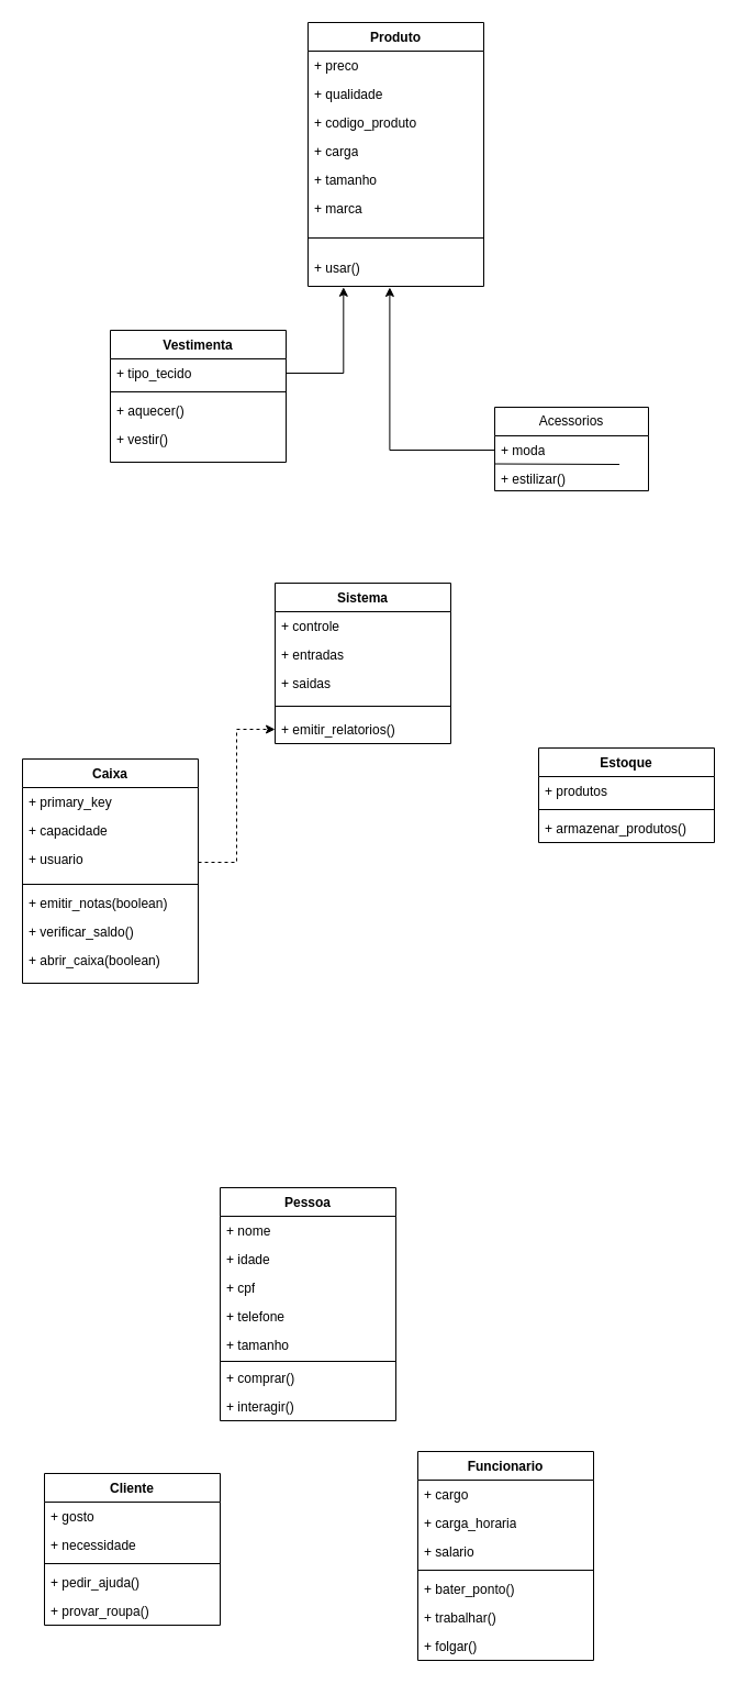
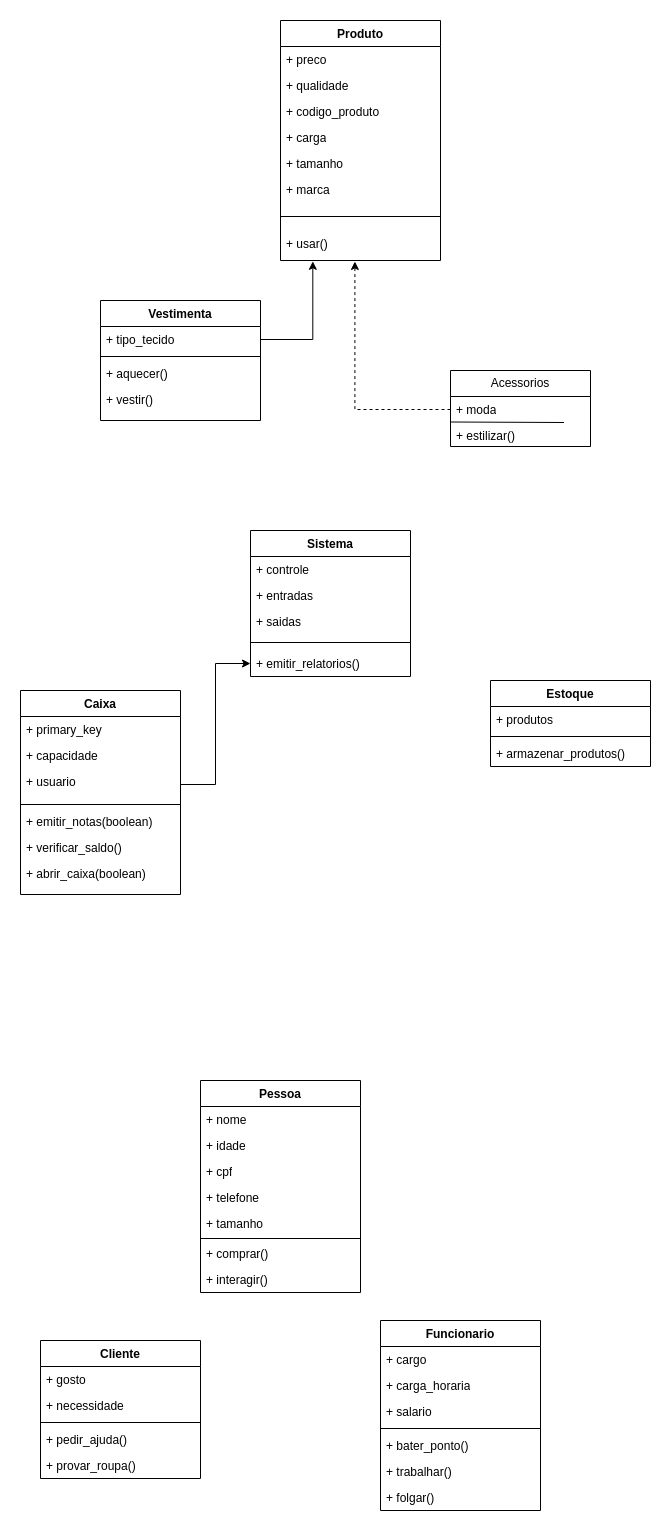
  <mxCell id="0" />
  <mxCell id="1" parent="0" />
  <mxCell id="2" value="Produto" style="swimlane;fontStyle=1;align=center;verticalAlign=top;childLayout=stackLayout;horizontal=1;startSize=26;horizontalStack=0;resizeParent=1;resizeParentMax=0;resizeLast=0;collapsible=1;marginBottom=0;whiteSpace=wrap;html=1;" vertex="1" parent="1"><mxGeometry x="280" y="20" width="160" height="240" as="geometry" /></mxCell>
  <mxCell id="3" value="+ preco" style="text;strokeColor=none;fillColor=none;align=left;verticalAlign=top;spacingLeft=4;spacingRight=4;overflow=hidden;rotatable=0;points=[[0,0.5],[1,0.5]];portConstraint=eastwest;whiteSpace=wrap;html=1;" vertex="1" parent="2"><mxGeometry y="26" width="160" height="26" as="geometry" /></mxCell>
  <mxCell id="4" value="+ qualidade" style="text;strokeColor=none;fillColor=none;align=left;verticalAlign=top;spacingLeft=4;spacingRight=4;overflow=hidden;rotatable=0;points=[[0,0.5],[1,0.5]];portConstraint=eastwest;whiteSpace=wrap;html=1;" vertex="1" parent="2"><mxGeometry y="52" width="160" height="26" as="geometry" /></mxCell>
  <mxCell id="5" value="+ codigo_produto" style="text;strokeColor=none;fillColor=none;align=left;verticalAlign=top;spacingLeft=4;spacingRight=4;overflow=hidden;rotatable=0;points=[[0,0.5],[1,0.5]];portConstraint=eastwest;whiteSpace=wrap;html=1;" vertex="1" parent="2"><mxGeometry y="78" width="160" height="26" as="geometry" /></mxCell>
  <mxCell id="6" value="+ carga" style="text;strokeColor=none;fillColor=none;align=left;verticalAlign=top;spacingLeft=4;spacingRight=4;overflow=hidden;rotatable=0;points=[[0,0.5],[1,0.5]];portConstraint=eastwest;whiteSpace=wrap;html=1;" vertex="1" parent="2"><mxGeometry y="104" width="160" height="26" as="geometry" /></mxCell>
  <mxCell id="7" value="+ tamanho" style="text;strokeColor=none;fillColor=none;align=left;verticalAlign=top;spacingLeft=4;spacingRight=4;overflow=hidden;rotatable=0;points=[[0,0.5],[1,0.5]];portConstraint=eastwest;whiteSpace=wrap;html=1;" vertex="1" parent="2"><mxGeometry y="130" width="160" height="26" as="geometry" /></mxCell>
  <mxCell id="8" value="+ marca" style="text;strokeColor=none;fillColor=none;align=left;verticalAlign=top;spacingLeft=4;spacingRight=4;overflow=hidden;rotatable=0;points=[[0,0.5],[1,0.5]];portConstraint=eastwest;whiteSpace=wrap;html=1;" vertex="1" parent="2"><mxGeometry y="156" width="160" height="26" as="geometry" /></mxCell>
  <mxCell id="9" value="" style="line;strokeWidth=1;fillColor=none;align=left;verticalAlign=middle;spacingTop=-1;spacingLeft=3;spacingRight=3;rotatable=0;labelPosition=right;points=[];portConstraint=eastwest;strokeColor=inherit;" vertex="1" parent="2"><mxGeometry y="182" width="160" height="28" as="geometry" /></mxCell>
  <mxCell id="10" value="+ usar()" style="text;strokeColor=none;fillColor=none;align=left;verticalAlign=top;spacingLeft=4;spacingRight=4;overflow=hidden;rotatable=0;points=[[0,0.5],[1,0.5]];portConstraint=eastwest;whiteSpace=wrap;html=1;" vertex="1" parent="2"><mxGeometry y="210" width="160" height="30" as="geometry" /></mxCell>
  <mxCell id="11" value="Vestimenta" style="swimlane;fontStyle=1;align=center;verticalAlign=top;childLayout=stackLayout;horizontal=1;startSize=26;horizontalStack=0;resizeParent=1;resizeParentMax=0;resizeLast=0;collapsible=1;marginBottom=0;whiteSpace=wrap;html=1;" vertex="1" parent="1"><mxGeometry x="100" y="300" width="160" height="120" as="geometry" /></mxCell>
  <mxCell id="12" value="+ tipo_tecido" style="text;strokeColor=none;fillColor=none;align=left;verticalAlign=top;spacingLeft=4;spacingRight=4;overflow=hidden;rotatable=0;points=[[0,0.5],[1,0.5]];portConstraint=eastwest;whiteSpace=wrap;html=1;" vertex="1" parent="11"><mxGeometry y="26" width="160" height="26" as="geometry" /></mxCell>
  <mxCell id="13" value="" style="line;strokeWidth=1;fillColor=none;align=left;verticalAlign=middle;spacingTop=-1;spacingLeft=3;spacingRight=3;rotatable=0;labelPosition=right;points=[];portConstraint=eastwest;strokeColor=inherit;" vertex="1" parent="11"><mxGeometry y="52" width="160" height="8" as="geometry" /></mxCell>
  <mxCell id="14" value="+ aquecer()" style="text;strokeColor=none;fillColor=none;align=left;verticalAlign=top;spacingLeft=4;spacingRight=4;overflow=hidden;rotatable=0;points=[[0,0.5],[1,0.5]];portConstraint=eastwest;whiteSpace=wrap;html=1;" vertex="1" parent="11"><mxGeometry y="60" width="160" height="26" as="geometry" /></mxCell>
  <mxCell id="15" value="+ vestir()" style="text;strokeColor=none;fillColor=none;align=left;verticalAlign=top;spacingLeft=4;spacingRight=4;overflow=hidden;rotatable=0;points=[[0,0.5],[1,0.5]];portConstraint=eastwest;whiteSpace=wrap;html=1;" vertex="1" parent="11"><mxGeometry y="86" width="160" height="34" as="geometry" /></mxCell>
  <mxCell id="16" value="Acessorios" style="swimlane;fontStyle=0;childLayout=stackLayout;horizontal=1;startSize=26;fillColor=none;horizontalStack=0;resizeParent=1;resizeParentMax=0;resizeLast=0;collapsible=1;marginBottom=0;whiteSpace=wrap;html=1;" vertex="1" parent="1"><mxGeometry x="450" y="370" width="140" height="76" as="geometry" /></mxCell>
  <mxCell id="17" value="+ moda" style="text;strokeColor=none;fillColor=none;align=left;verticalAlign=top;spacingLeft=4;spacingRight=4;overflow=hidden;rotatable=0;points=[[0,0.5],[1,0.5]];portConstraint=eastwest;whiteSpace=wrap;html=1;" vertex="1" parent="16"><mxGeometry y="26" width="140" height="26" as="geometry" /></mxCell>
  <mxCell id="18" value="" style="endArrow=none;html=1;rounded=0;entryX=0.811;entryY=1;entryDx=0;entryDy=0;entryPerimeter=0;" edge="1" parent="16" target="17"><mxGeometry width="50" height="50" relative="1" as="geometry"><mxPoint y="51.5" as="sourcePoint" /><mxPoint x="100" y="51.5" as="targetPoint" /></mxGeometry></mxCell>
  <mxCell id="19" value="+ estilizar()" style="text;strokeColor=none;fillColor=none;align=left;verticalAlign=top;spacingLeft=4;spacingRight=4;overflow=hidden;rotatable=0;points=[[0,0.5],[1,0.5]];portConstraint=eastwest;whiteSpace=wrap;html=1;" vertex="1" parent="16"><mxGeometry y="52" width="140" height="24" as="geometry" /></mxCell>
  <mxCell id="20" style="edgeStyle=orthogonalEdgeStyle;rounded=0;orthogonalLoop=1;jettySize=auto;html=1;exitX=1;exitY=0.5;exitDx=0;exitDy=0;entryX=0.202;entryY=1.027;entryDx=0;entryDy=0;entryPerimeter=0;" edge="1" parent="1" source="12" target="10"><mxGeometry relative="1" as="geometry"><mxPoint x="390" y="730" as="targetPoint" /></mxGeometry></mxCell>
  <mxCell id="21" value="Sistema" style="swimlane;fontStyle=1;align=center;verticalAlign=top;childLayout=stackLayout;horizontal=1;startSize=26;horizontalStack=0;resizeParent=1;resizeParentMax=0;resizeLast=0;collapsible=1;marginBottom=0;whiteSpace=wrap;html=1;" vertex="1" parent="1"><mxGeometry x="250" y="530" width="160" height="146" as="geometry" /></mxCell>
  <mxCell id="22" value="+ controle" style="text;strokeColor=none;fillColor=none;align=left;verticalAlign=top;spacingLeft=4;spacingRight=4;overflow=hidden;rotatable=0;points=[[0,0.5],[1,0.5]];portConstraint=eastwest;whiteSpace=wrap;html=1;" vertex="1" parent="21"><mxGeometry y="26" width="160" height="26" as="geometry" /></mxCell>
  <mxCell id="23" value="+ entradas" style="text;strokeColor=none;fillColor=none;align=left;verticalAlign=top;spacingLeft=4;spacingRight=4;overflow=hidden;rotatable=0;points=[[0,0.5],[1,0.5]];portConstraint=eastwest;whiteSpace=wrap;html=1;" vertex="1" parent="21"><mxGeometry y="52" width="160" height="26" as="geometry" /></mxCell>
  <mxCell id="24" value="+ saidas" style="text;strokeColor=none;fillColor=none;align=left;verticalAlign=top;spacingLeft=4;spacingRight=4;overflow=hidden;rotatable=0;points=[[0,0.5],[1,0.5]];portConstraint=eastwest;whiteSpace=wrap;html=1;" vertex="1" parent="21"><mxGeometry y="78" width="160" height="26" as="geometry" /></mxCell>
  <mxCell id="25" value="" style="line;strokeWidth=1;fillColor=none;align=left;verticalAlign=middle;spacingTop=-1;spacingLeft=3;spacingRight=3;rotatable=0;labelPosition=right;points=[];portConstraint=eastwest;strokeColor=inherit;" vertex="1" parent="21"><mxGeometry y="104" width="160" height="16" as="geometry" /></mxCell>
  <mxCell id="26" value="+ emitir_relatorios()" style="text;strokeColor=none;fillColor=none;align=left;verticalAlign=top;spacingLeft=4;spacingRight=4;overflow=hidden;rotatable=0;points=[[0,0.5],[1,0.5]];portConstraint=eastwest;whiteSpace=wrap;html=1;" vertex="1" parent="21"><mxGeometry y="120" width="160" height="26" as="geometry" /></mxCell>
  <mxCell id="27" value="Caixa" style="swimlane;fontStyle=1;align=center;verticalAlign=top;childLayout=stackLayout;horizontal=1;startSize=26;horizontalStack=0;resizeParent=1;resizeParentMax=0;resizeLast=0;collapsible=1;marginBottom=0;whiteSpace=wrap;html=1;" vertex="1" parent="1"><mxGeometry x="20" y="690" width="160" height="204" as="geometry" /></mxCell>
  <mxCell id="28" value="+ primary_key" style="text;strokeColor=none;fillColor=none;align=left;verticalAlign=top;spacingLeft=4;spacingRight=4;overflow=hidden;rotatable=0;points=[[0,0.5],[1,0.5]];portConstraint=eastwest;whiteSpace=wrap;html=1;" vertex="1" parent="27"><mxGeometry y="26" width="160" height="26" as="geometry" /></mxCell>
  <mxCell id="29" value="+ capacidade" style="text;strokeColor=none;fillColor=none;align=left;verticalAlign=top;spacingLeft=4;spacingRight=4;overflow=hidden;rotatable=0;points=[[0,0.5],[1,0.5]];portConstraint=eastwest;whiteSpace=wrap;html=1;" vertex="1" parent="27"><mxGeometry y="52" width="160" height="26" as="geometry" /></mxCell>
  <mxCell id="30" value="+ usuario" style="text;strokeColor=none;fillColor=none;align=left;verticalAlign=top;spacingLeft=4;spacingRight=4;overflow=hidden;rotatable=0;points=[[0,0.5],[1,0.5]];portConstraint=eastwest;whiteSpace=wrap;html=1;" vertex="1" parent="27"><mxGeometry y="78" width="160" height="32" as="geometry" /></mxCell>
  <mxCell id="31" value="" style="line;strokeWidth=1;fillColor=none;align=left;verticalAlign=middle;spacingTop=-1;spacingLeft=3;spacingRight=3;rotatable=0;labelPosition=right;points=[];portConstraint=eastwest;strokeColor=inherit;" vertex="1" parent="27"><mxGeometry y="110" width="160" height="8" as="geometry" /></mxCell>
  <mxCell id="32" value="+ emitir_notas(boolean)" style="text;strokeColor=none;fillColor=none;align=left;verticalAlign=top;spacingLeft=4;spacingRight=4;overflow=hidden;rotatable=0;points=[[0,0.5],[1,0.5]];portConstraint=eastwest;whiteSpace=wrap;html=1;" vertex="1" parent="27"><mxGeometry y="118" width="160" height="26" as="geometry" /></mxCell>
  <mxCell id="33" value="+ verificar_saldo()" style="text;strokeColor=none;fillColor=none;align=left;verticalAlign=top;spacingLeft=4;spacingRight=4;overflow=hidden;rotatable=0;points=[[0,0.5],[1,0.5]];portConstraint=eastwest;whiteSpace=wrap;html=1;" vertex="1" parent="27"><mxGeometry y="144" width="160" height="26" as="geometry" /></mxCell>
  <mxCell id="34" value="+ abrir_caixa(boolean)" style="text;strokeColor=none;fillColor=none;align=left;verticalAlign=top;spacingLeft=4;spacingRight=4;overflow=hidden;rotatable=0;points=[[0,0.5],[1,0.5]];portConstraint=eastwest;whiteSpace=wrap;html=1;" vertex="1" parent="27"><mxGeometry y="170" width="160" height="34" as="geometry" /></mxCell>
  <mxCell id="35" value="Estoque" style="swimlane;fontStyle=1;align=center;verticalAlign=top;childLayout=stackLayout;horizontal=1;startSize=26;horizontalStack=0;resizeParent=1;resizeParentMax=0;resizeLast=0;collapsible=1;marginBottom=0;whiteSpace=wrap;html=1;" vertex="1" parent="1"><mxGeometry x="490" y="680" width="160" height="86" as="geometry" /></mxCell>
  <mxCell id="36" value="+ produtos" style="text;strokeColor=none;fillColor=none;align=left;verticalAlign=top;spacingLeft=4;spacingRight=4;overflow=hidden;rotatable=0;points=[[0,0.5],[1,0.5]];portConstraint=eastwest;whiteSpace=wrap;html=1;" vertex="1" parent="35"><mxGeometry y="26" width="160" height="26" as="geometry" /></mxCell>
  <mxCell id="37" value="" style="line;strokeWidth=1;fillColor=none;align=left;verticalAlign=middle;spacingTop=-1;spacingLeft=3;spacingRight=3;rotatable=0;labelPosition=right;points=[];portConstraint=eastwest;strokeColor=inherit;" vertex="1" parent="35"><mxGeometry y="52" width="160" height="8" as="geometry" /></mxCell>
  <mxCell id="38" value="+ armazenar_produtos()" style="text;strokeColor=none;fillColor=none;align=left;verticalAlign=top;spacingLeft=4;spacingRight=4;overflow=hidden;rotatable=0;points=[[0,0.5],[1,0.5]];portConstraint=eastwest;whiteSpace=wrap;html=1;" vertex="1" parent="35"><mxGeometry y="60" width="160" height="26" as="geometry" /></mxCell>
- <mxCell id="39" style="edgeStyle=orthogonalEdgeStyle;rounded=0;orthogonalLoop=1;jettySize=auto;html=1;entryX=0.465;entryY=1.033;entryDx=0;entryDy=0;entryPerimeter=0;" edge="1" parent="1" source="17" target="10"><mxGeometry relative="1" as="geometry" /></mxCell>
- <mxCell id="40" style="edgeStyle=orthogonalEdgeStyle;rounded=0;orthogonalLoop=1;jettySize=auto;html=1;dashed=1;" edge="1" parent="1" source="30" target="26"><mxGeometry relative="1" as="geometry" /></mxCell>
+ <mxCell id="39" style="edgeStyle=orthogonalEdgeStyle;rounded=0;orthogonalLoop=1;jettySize=auto;html=1;entryX=0.465;entryY=1.033;entryDx=0;entryDy=0;entryPerimeter=0;dashed=1;" edge="1" parent="1" source="17" target="10"><mxGeometry relative="1" as="geometry" /></mxCell>
+ <mxCell id="40" style="edgeStyle=orthogonalEdgeStyle;rounded=0;orthogonalLoop=1;jettySize=auto;html=1;" edge="1" parent="1" source="30" target="26"><mxGeometry relative="1" as="geometry" /></mxCell>
  <mxCell id="41" value="Pessoa" style="swimlane;fontStyle=1;align=center;verticalAlign=top;childLayout=stackLayout;horizontal=1;startSize=26;horizontalStack=0;resizeParent=1;resizeParentMax=0;resizeLast=0;collapsible=1;marginBottom=0;whiteSpace=wrap;html=1;" vertex="1" parent="1"><mxGeometry x="200" y="1080" width="160" height="212" as="geometry" /></mxCell>
  <mxCell id="42" value="+ nome&amp;nbsp;" style="text;strokeColor=none;fillColor=none;align=left;verticalAlign=top;spacingLeft=4;spacingRight=4;overflow=hidden;rotatable=0;points=[[0,0.5],[1,0.5]];portConstraint=eastwest;whiteSpace=wrap;html=1;" vertex="1" parent="41"><mxGeometry y="26" width="160" height="26" as="geometry" /></mxCell>
  <mxCell id="43" value="+ idade" style="text;strokeColor=none;fillColor=none;align=left;verticalAlign=top;spacingLeft=4;spacingRight=4;overflow=hidden;rotatable=0;points=[[0,0.5],[1,0.5]];portConstraint=eastwest;whiteSpace=wrap;html=1;" vertex="1" parent="41"><mxGeometry y="52" width="160" height="26" as="geometry" /></mxCell>
  <mxCell id="44" value="+ cpf" style="text;strokeColor=none;fillColor=none;align=left;verticalAlign=top;spacingLeft=4;spacingRight=4;overflow=hidden;rotatable=0;points=[[0,0.5],[1,0.5]];portConstraint=eastwest;whiteSpace=wrap;html=1;" vertex="1" parent="41"><mxGeometry y="78" width="160" height="26" as="geometry" /></mxCell>
  <mxCell id="45" value="+ telefone" style="text;strokeColor=none;fillColor=none;align=left;verticalAlign=top;spacingLeft=4;spacingRight=4;overflow=hidden;rotatable=0;points=[[0,0.5],[1,0.5]];portConstraint=eastwest;whiteSpace=wrap;html=1;" vertex="1" parent="41"><mxGeometry y="104" width="160" height="26" as="geometry" /></mxCell>
  <mxCell id="46" value="+ tamanho" style="text;strokeColor=none;fillColor=none;align=left;verticalAlign=top;spacingLeft=4;spacingRight=4;overflow=hidden;rotatable=0;points=[[0,0.5],[1,0.5]];portConstraint=eastwest;whiteSpace=wrap;html=1;" vertex="1" parent="41"><mxGeometry y="130" width="160" height="26" as="geometry" /></mxCell>
  <mxCell id="47" value="" style="line;strokeWidth=1;fillColor=none;align=left;verticalAlign=middle;spacingTop=-1;spacingLeft=3;spacingRight=3;rotatable=0;labelPosition=right;points=[];portConstraint=eastwest;strokeColor=inherit;" vertex="1" parent="41"><mxGeometry y="156" width="160" height="4" as="geometry" /></mxCell>
  <mxCell id="48" value="+ comprar()" style="text;strokeColor=none;fillColor=none;align=left;verticalAlign=top;spacingLeft=4;spacingRight=4;overflow=hidden;rotatable=0;points=[[0,0.5],[1,0.5]];portConstraint=eastwest;whiteSpace=wrap;html=1;" vertex="1" parent="41"><mxGeometry y="160" width="160" height="26" as="geometry" /></mxCell>
  <mxCell id="49" value="+ interagir()" style="text;strokeColor=none;fillColor=none;align=left;verticalAlign=top;spacingLeft=4;spacingRight=4;overflow=hidden;rotatable=0;points=[[0,0.5],[1,0.5]];portConstraint=eastwest;whiteSpace=wrap;html=1;" vertex="1" parent="41"><mxGeometry y="186" width="160" height="26" as="geometry" /></mxCell>
  <mxCell id="50" value="Cliente" style="swimlane;fontStyle=1;align=center;verticalAlign=top;childLayout=stackLayout;horizontal=1;startSize=26;horizontalStack=0;resizeParent=1;resizeParentMax=0;resizeLast=0;collapsible=1;marginBottom=0;whiteSpace=wrap;html=1;" vertex="1" parent="1"><mxGeometry x="40" y="1340" width="160" height="138" as="geometry" /></mxCell>
  <mxCell id="51" value="+ gosto" style="text;strokeColor=none;fillColor=none;align=left;verticalAlign=top;spacingLeft=4;spacingRight=4;overflow=hidden;rotatable=0;points=[[0,0.5],[1,0.5]];portConstraint=eastwest;whiteSpace=wrap;html=1;" vertex="1" parent="50"><mxGeometry y="26" width="160" height="26" as="geometry" /></mxCell>
  <mxCell id="52" value="+ necessidade" style="text;strokeColor=none;fillColor=none;align=left;verticalAlign=top;spacingLeft=4;spacingRight=4;overflow=hidden;rotatable=0;points=[[0,0.5],[1,0.5]];portConstraint=eastwest;whiteSpace=wrap;html=1;" vertex="1" parent="50"><mxGeometry y="52" width="160" height="26" as="geometry" /></mxCell>
  <mxCell id="53" value="" style="line;strokeWidth=1;fillColor=none;align=left;verticalAlign=middle;spacingTop=-1;spacingLeft=3;spacingRight=3;rotatable=0;labelPosition=right;points=[];portConstraint=eastwest;strokeColor=inherit;" vertex="1" parent="50"><mxGeometry y="78" width="160" height="8" as="geometry" /></mxCell>
  <mxCell id="54" value="+ pedir_ajuda()" style="text;strokeColor=none;fillColor=none;align=left;verticalAlign=top;spacingLeft=4;spacingRight=4;overflow=hidden;rotatable=0;points=[[0,0.5],[1,0.5]];portConstraint=eastwest;whiteSpace=wrap;html=1;" vertex="1" parent="50"><mxGeometry y="86" width="160" height="26" as="geometry" /></mxCell>
  <mxCell id="55" value="+ provar_roupa()" style="text;strokeColor=none;fillColor=none;align=left;verticalAlign=top;spacingLeft=4;spacingRight=4;overflow=hidden;rotatable=0;points=[[0,0.5],[1,0.5]];portConstraint=eastwest;whiteSpace=wrap;html=1;" vertex="1" parent="50"><mxGeometry y="112" width="160" height="26" as="geometry" /></mxCell>
  <mxCell id="56" value="Funcionario" style="swimlane;fontStyle=1;align=center;verticalAlign=top;childLayout=stackLayout;horizontal=1;startSize=26;horizontalStack=0;resizeParent=1;resizeParentMax=0;resizeLast=0;collapsible=1;marginBottom=0;whiteSpace=wrap;html=1;" vertex="1" parent="1"><mxGeometry x="380" y="1320" width="160" height="190" as="geometry" /></mxCell>
  <mxCell id="57" value="+ cargo" style="text;strokeColor=none;fillColor=none;align=left;verticalAlign=top;spacingLeft=4;spacingRight=4;overflow=hidden;rotatable=0;points=[[0,0.5],[1,0.5]];portConstraint=eastwest;whiteSpace=wrap;html=1;" vertex="1" parent="56"><mxGeometry y="26" width="160" height="26" as="geometry" /></mxCell>
  <mxCell id="58" value="+ carga_horaria" style="text;strokeColor=none;fillColor=none;align=left;verticalAlign=top;spacingLeft=4;spacingRight=4;overflow=hidden;rotatable=0;points=[[0,0.5],[1,0.5]];portConstraint=eastwest;whiteSpace=wrap;html=1;" vertex="1" parent="56"><mxGeometry y="52" width="160" height="26" as="geometry" /></mxCell>
  <mxCell id="59" value="+ salario" style="text;strokeColor=none;fillColor=none;align=left;verticalAlign=top;spacingLeft=4;spacingRight=4;overflow=hidden;rotatable=0;points=[[0,0.5],[1,0.5]];portConstraint=eastwest;whiteSpace=wrap;html=1;" vertex="1" parent="56"><mxGeometry y="78" width="160" height="26" as="geometry" /></mxCell>
  <mxCell id="60" value="" style="line;strokeWidth=1;fillColor=none;align=left;verticalAlign=middle;spacingTop=-1;spacingLeft=3;spacingRight=3;rotatable=0;labelPosition=right;points=[];portConstraint=eastwest;strokeColor=inherit;" vertex="1" parent="56"><mxGeometry y="104" width="160" height="8" as="geometry" /></mxCell>
  <mxCell id="61" value="+ bater_ponto()" style="text;strokeColor=none;fillColor=none;align=left;verticalAlign=top;spacingLeft=4;spacingRight=4;overflow=hidden;rotatable=0;points=[[0,0.5],[1,0.5]];portConstraint=eastwest;whiteSpace=wrap;html=1;" vertex="1" parent="56"><mxGeometry y="112" width="160" height="26" as="geometry" /></mxCell>
  <mxCell id="62" value="+ trabalhar()" style="text;strokeColor=none;fillColor=none;align=left;verticalAlign=top;spacingLeft=4;spacingRight=4;overflow=hidden;rotatable=0;points=[[0,0.5],[1,0.5]];portConstraint=eastwest;whiteSpace=wrap;html=1;" vertex="1" parent="56"><mxGeometry y="138" width="160" height="26" as="geometry" /></mxCell>
  <mxCell id="63" value="+ folgar()" style="text;strokeColor=none;fillColor=none;align=left;verticalAlign=top;spacingLeft=4;spacingRight=4;overflow=hidden;rotatable=0;points=[[0,0.5],[1,0.5]];portConstraint=eastwest;whiteSpace=wrap;html=1;" vertex="1" parent="56"><mxGeometry y="164" width="160" height="26" as="geometry" /></mxCell>
